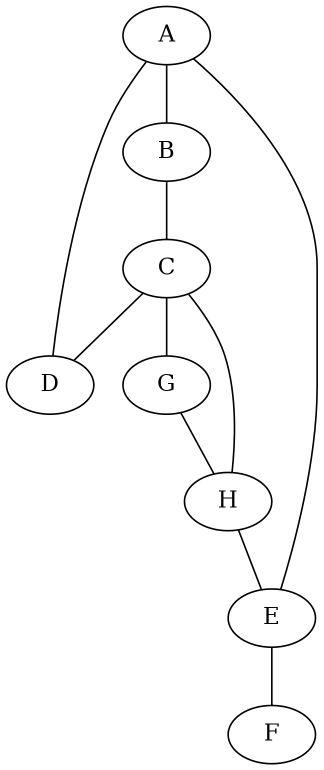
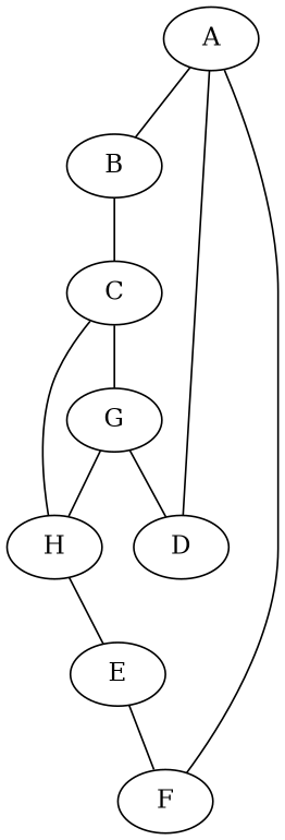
  graph {
    A
    B
    D
    E
    C
    F
    G
    H
    A -- B
    A -- D
-   A -- E
+   A -- F
    B -- C
    E -- F
-   C -- D
+   G -- D
    C -- G
    C -- H
    G -- H
    H -- E
  }
